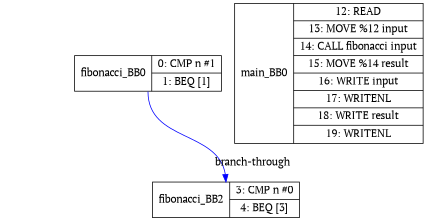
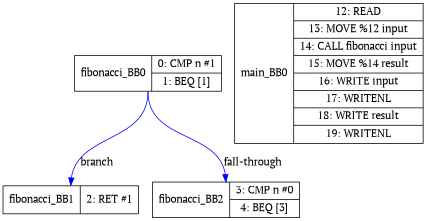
  digraph {
    fontname="PT Serif"
    node [fontname="PT Serif" shape=record]
    edge [color=blue fontname="PT Serif" headport=n style=solid tailport=s]
    n1 [label="<b>fibonacci_BB0| {0: CMP n #1|1: BEQ [1]}"]
+   n2 [label="<b>fibonacci_BB1| {2: RET #1}"]
    n3 [label="<b>fibonacci_BB2| {3: CMP n #0|4: BEQ [3]}"]
    n4 [label="<b>main_BB0| {12: READ |13: MOVE %12 input|14: CALL fibonacci input|15: MOVE %14 result|16: WRITE input|17: WRITENL |18: WRITE result|19: WRITENL }"]
-   n1 -> n3 [label="branch-through"]
+   n1 -> n2 [label=branch]
+   n1 -> n3 [label="fall-through"]
  }
